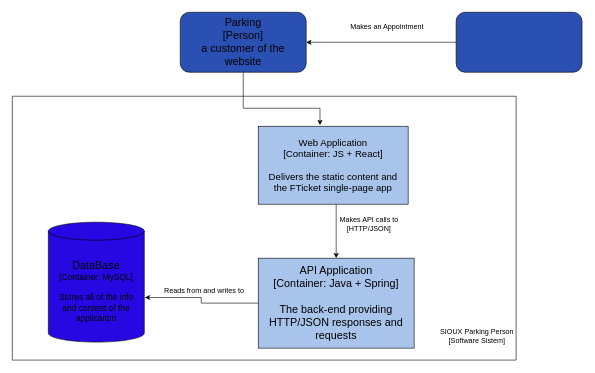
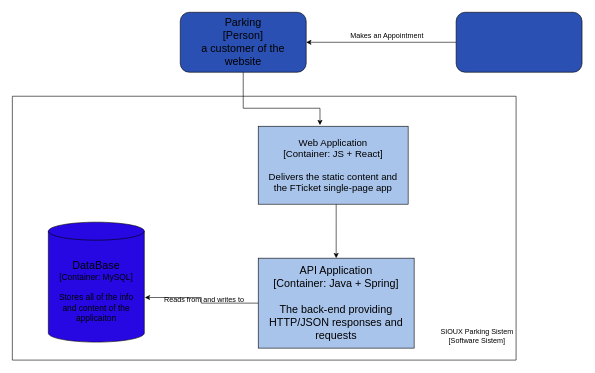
  <mxCell id="0" />
  <mxCell id="1" parent="0" />
  <mxCell id="2" value="" style="rounded=1;whiteSpace=wrap;html=1;fillColor=#2B50B3;" vertex="1" parent="1"><mxGeometry x="300" y="20" width="210" height="100" as="geometry" /></mxCell>
  <mxCell id="3" style="edgeStyle=orthogonalEdgeStyle;rounded=0;orthogonalLoop=1;jettySize=auto;html=1;entryX=1;entryY=0.5;entryDx=0;entryDy=0;" edge="1" parent="1" source="4" target="2"><mxGeometry relative="1" as="geometry" /></mxCell>
  <mxCell id="4" value="" style="rounded=1;whiteSpace=wrap;html=1;fillColor=#2B50B3;" vertex="1" parent="1"><mxGeometry x="760" y="20" width="210" height="100" as="geometry" /></mxCell>
  <mxCell id="5" style="edgeStyle=orthogonalEdgeStyle;rounded=0;orthogonalLoop=1;jettySize=auto;html=1;entryX=0.5;entryY=0;entryDx=0;entryDy=0;" edge="1" parent="1" source="6" target="7"><mxGeometry relative="1" as="geometry"><mxPoint x="555" y="420" as="targetPoint" /><Array as="points"><mxPoint x="560" y="360" /><mxPoint x="560" y="360" /></Array></mxGeometry></mxCell>
  <mxCell id="6" value="" style="rounded=0;whiteSpace=wrap;html=1;fillColor=#A9C4EB;" vertex="1" parent="1"><mxGeometry x="430" y="210" width="250" height="130" as="geometry" /></mxCell>
  <mxCell id="7" value="" style="rounded=0;whiteSpace=wrap;html=1;fillColor=#A9C4EB;" vertex="1" parent="1"><mxGeometry x="430" y="430" width="260" height="150" as="geometry" /></mxCell>
  <mxCell id="8" value="" style="shape=cylinder3;whiteSpace=wrap;html=1;boundedLbl=1;backgroundOutline=1;size=15;fillColor=#2708E3;" vertex="1" parent="1"><mxGeometry x="80" y="370" width="160" height="200" as="geometry" /></mxCell>
  <mxCell id="9" value="" style="endArrow=none;html=1;rounded=0;" edge="1" parent="1"><mxGeometry width="50" height="50" relative="1" as="geometry"><mxPoint x="20" y="160" as="sourcePoint" /><mxPoint x="860" y="160" as="targetPoint" /></mxGeometry></mxCell>
  <mxCell id="10" value="" style="endArrow=none;html=1;rounded=0;" edge="1" parent="1"><mxGeometry width="50" height="50" relative="1" as="geometry"><mxPoint x="20" y="600" as="sourcePoint" /><mxPoint x="20" y="160" as="targetPoint" /></mxGeometry></mxCell>
  <mxCell id="11" value="" style="endArrow=none;html=1;rounded=0;" edge="1" parent="1"><mxGeometry width="50" height="50" relative="1" as="geometry"><mxPoint x="20" y="600" as="sourcePoint" /><mxPoint x="860" y="600" as="targetPoint" /></mxGeometry></mxCell>
  <mxCell id="12" value="" style="endArrow=none;html=1;rounded=0;" edge="1" parent="1"><mxGeometry width="50" height="50" relative="1" as="geometry"><mxPoint x="860" y="600" as="sourcePoint" /><mxPoint x="860" y="160" as="targetPoint" /><Array as="points"><mxPoint x="860" y="380" /></Array></mxGeometry></mxCell>
  <mxCell id="13" style="edgeStyle=orthogonalEdgeStyle;rounded=0;orthogonalLoop=1;jettySize=auto;html=1;entryX=0.412;entryY=-0.015;entryDx=0;entryDy=0;entryPerimeter=0;" edge="1" parent="1" source="2" target="6"><mxGeometry relative="1" as="geometry"><Array as="points"><mxPoint x="405" y="180" /><mxPoint x="533" y="180" /></Array></mxGeometry></mxCell>
  <mxCell id="14" style="edgeStyle=orthogonalEdgeStyle;rounded=0;orthogonalLoop=1;jettySize=auto;html=1;entryX=1.006;entryY=0.628;entryDx=0;entryDy=0;entryPerimeter=0;" edge="1" parent="1" source="7" target="8"><mxGeometry relative="1" as="geometry" /></mxCell>
  <mxCell id="15" value="&lt;div&gt;&lt;font style=&quot;font-size: 18px;&quot;&gt;Parking&lt;/font&gt;&lt;/div&gt;&lt;div&gt;&lt;font style=&quot;font-size: 18px;&quot;&gt;[Person]&lt;/font&gt;&lt;/div&gt;&lt;div&gt;&lt;font style=&quot;font-size: 18px;&quot;&gt;a customer of the website&lt;/font&gt;&lt;/div&gt;" style="text;html=1;align=center;verticalAlign=middle;whiteSpace=wrap;rounded=0;" vertex="1" parent="1"><mxGeometry x="310" y="30" width="190" height="80" as="geometry" /></mxCell>
  <mxCell id="16" value="&lt;font size=&quot;3&quot;&gt;Web Application&lt;/font&gt;&lt;div&gt;&lt;font size=&quot;3&quot;&gt;[Container: JS + React]&lt;/font&gt;&lt;/div&gt;&lt;div&gt;&lt;font size=&quot;3&quot;&gt;&lt;br&gt;&lt;/font&gt;&lt;/div&gt;&lt;div&gt;&lt;font size=&quot;3&quot;&gt;Delivers the static content and the FTicket single-page app&lt;/font&gt;&lt;/div&gt;" style="text;html=1;align=center;verticalAlign=middle;whiteSpace=wrap;rounded=0;" vertex="1" parent="1"><mxGeometry x="440" y="220" width="230" height="110" as="geometry" /></mxCell>
  <mxCell id="17" value="&lt;font style=&quot;font-size: 18px;&quot;&gt;API Application&lt;/font&gt;&lt;div&gt;&lt;font style=&quot;font-size: 18px;&quot;&gt;[Container: Java + Spring]&lt;/font&gt;&lt;/div&gt;&lt;div&gt;&lt;font style=&quot;font-size: 18px;&quot;&gt;&lt;br&gt;&lt;/font&gt;&lt;/div&gt;&lt;div&gt;&lt;font style=&quot;font-size: 18px;&quot;&gt;The back-end providing HTTP/JSON responses and requests&lt;/font&gt;&lt;/div&gt;" style="text;html=1;align=center;verticalAlign=middle;whiteSpace=wrap;rounded=0;" vertex="1" parent="1"><mxGeometry x="440" y="440" width="240" height="130" as="geometry" /></mxCell>
  <mxCell id="18" value="&lt;font style=&quot;font-size: 18px;&quot;&gt;DataBase&lt;/font&gt;&lt;div&gt;&lt;font style=&quot;font-size: 14px;&quot;&gt;[Container: MySQL]&lt;/font&gt;&lt;/div&gt;&lt;div&gt;&lt;font style=&quot;font-size: 14px;&quot;&gt;&lt;br&gt;&lt;/font&gt;&lt;/div&gt;&lt;div&gt;&lt;font style=&quot;font-size: 14px;&quot;&gt;Stores all of the info and content of the applicaiton&lt;/font&gt;&lt;/div&gt;" style="text;html=1;align=center;verticalAlign=middle;whiteSpace=wrap;rounded=0;" vertex="1" parent="1"><mxGeometry x="90" y="420" width="140" height="130" as="geometry" /></mxCell>
- <mxCell id="19" value="Reads from and writes to" style="text;html=1;align=center;verticalAlign=middle;whiteSpace=wrap;rounded=0;" vertex="1" parent="1"><mxGeometry x="270" y="470" width="140" height="30" as="geometry" /></mxCell>
- <mxCell id="20" value="Makes API calls to&lt;div&gt;[HTTP/JSON]&lt;/div&gt;" style="text;html=1;align=center;verticalAlign=middle;whiteSpace=wrap;rounded=0;" vertex="1" parent="1"><mxGeometry x="550" y="358" width="130" height="30" as="geometry" /></mxCell>
- <mxCell id="21" value="&lt;div&gt;SIOUX Parking Person&lt;/div&gt;&lt;div&gt;[Software Sistem]&lt;/div&gt;" style="text;html=1;align=center;verticalAlign=middle;whiteSpace=wrap;rounded=0;" vertex="1" parent="1"><mxGeometry x="730" y="520" width="130" height="80" as="geometry" /></mxCell>
- <mxCell id="22" value="Makes an Appointment" style="text;html=1;align=center;verticalAlign=middle;whiteSpace=wrap;rounded=0;" vertex="1" parent="1"><mxGeometry x="550" y="30" width="190" height="30" as="geometry" /></mxCell>
+ <mxCell id="19" value="Reads from and writes to" style="text;html=1;align=center;verticalAlign=middle;whiteSpace=wrap;rounded=0;" vertex="1" parent="1"><mxGeometry x="270" y="485" width="140" height="30" as="geometry" /></mxCell>
+ <mxCell id="21" value="&lt;div&gt;SIOUX Parking Sistem&lt;/div&gt;&lt;div&gt;[Software Sistem]&lt;/div&gt;" style="text;html=1;align=center;verticalAlign=middle;whiteSpace=wrap;rounded=0;" vertex="1" parent="1"><mxGeometry x="730" y="520" width="130" height="80" as="geometry" /></mxCell>
+ <mxCell id="22" value="Makes an Appointment" style="text;html=1;align=center;verticalAlign=middle;whiteSpace=wrap;rounded=0;" vertex="1" parent="1"><mxGeometry x="550" y="45" width="190" height="30" as="geometry" /></mxCell>
